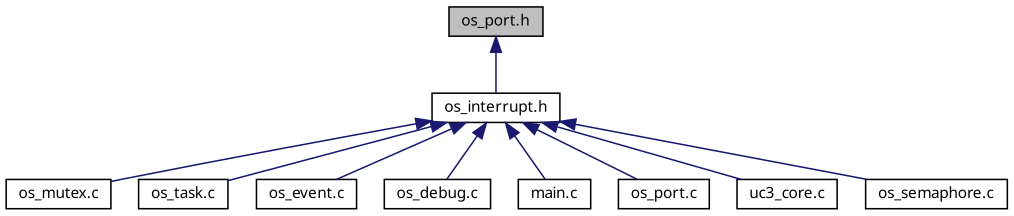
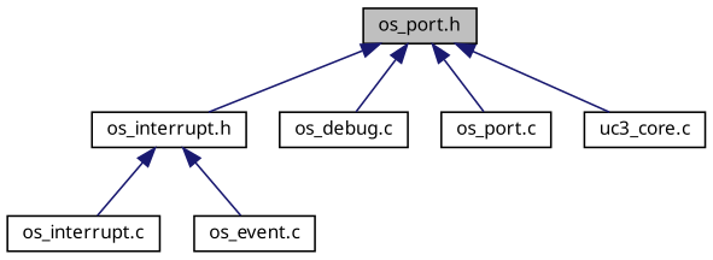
  digraph {
    fontname="Noto Sans"
    node [color=black fillcolor=white fontname="Noto Sans" fontsize=10 shape=record style=filled]
    edge [color=midnightblue dir=back fontname="Noto Sans" fontsize=10 labelfontname=FreeSans labelfontsize=10 style=solid]
    n1 [fillcolor=grey75 fontcolor=black height=0.2 label="os_port.h" width=0.4]
    n2 [height=0.2 label="os_interrupt.h" width=0.4]
-   n3 [height=0.2 label="os_mutex.c" width=0.4]
-   n4 [height=0.2 label="os_task.c" width=0.4]
+   n4 [height=0.2 label="os_interrupt.c" width=0.4]
    n5 [height=0.2 label="os_event.c" width=0.4]
    n6 [height=0.2 label="os_debug.c" width=0.4]
-   n7 [height=0.2 label="main.c" width=0.4]
    n8 [height=0.2 label="os_port.c" width=0.4]
    n9 [height=0.2 label="uc3_core.c" width=0.4]
-   n10 [height=0.2 label="os_semaphore.c" width=0.4]
    n1 -> n2
-   n2 -> n3
    n2 -> n4
    n2 -> n5
-   n2 -> n6
-   n2 -> n7
-   n2 -> n8
-   n2 -> n9
-   n2 -> n10
+   n1 -> n6
+   n1 -> n8
+   n1 -> n9
  }
